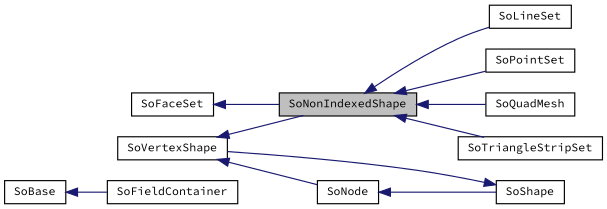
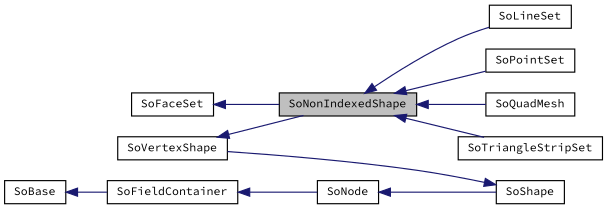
  digraph {
    fontname="Source Code Pro"
    rankdir=LR
    node [color=black fillcolor=white fontname="Source Code Pro" fontsize=10 shape=record style=filled]
    edge [color=midnightblue dir=back fontname="Source Code Pro" fontsize=10 labelfontname=Helvetica labelfontsize=10 style=solid]
    n1 [fillcolor=grey75 fontcolor=black height=0.2 label=SoNonIndexedShape width=0.4]
    n2 [height=0.2 label=SoLineSet width=0.4]
    n3 [height=0.2 label=SoPointSet width=0.4]
    n4 [height=0.2 label=SoQuadMesh width=0.4]
    n5 [height=0.2 label=SoTriangleStripSet width=0.4]
    n6 [height=0.2 label=SoFaceSet width=0.4]
    n7 [height=0.2 label=SoVertexShape width=0.4]
    n8 [height=0.2 label=SoShape width=0.4]
    n9 [height=0.2 label=SoNode width=0.4]
    n10 [height=0.2 label=SoFieldContainer width=0.4]
    n11 [height=0.2 label=SoBase width=0.4]
    n1 -> n2
    n1 -> n3
    n1 -> n4
    n1 -> n5
    n6 -> n1
    n7 -> n1
    n8 -> n7
    n9 -> n8
-   n7 -> n9
+   n10 -> n9
    n11 -> n10
  }
